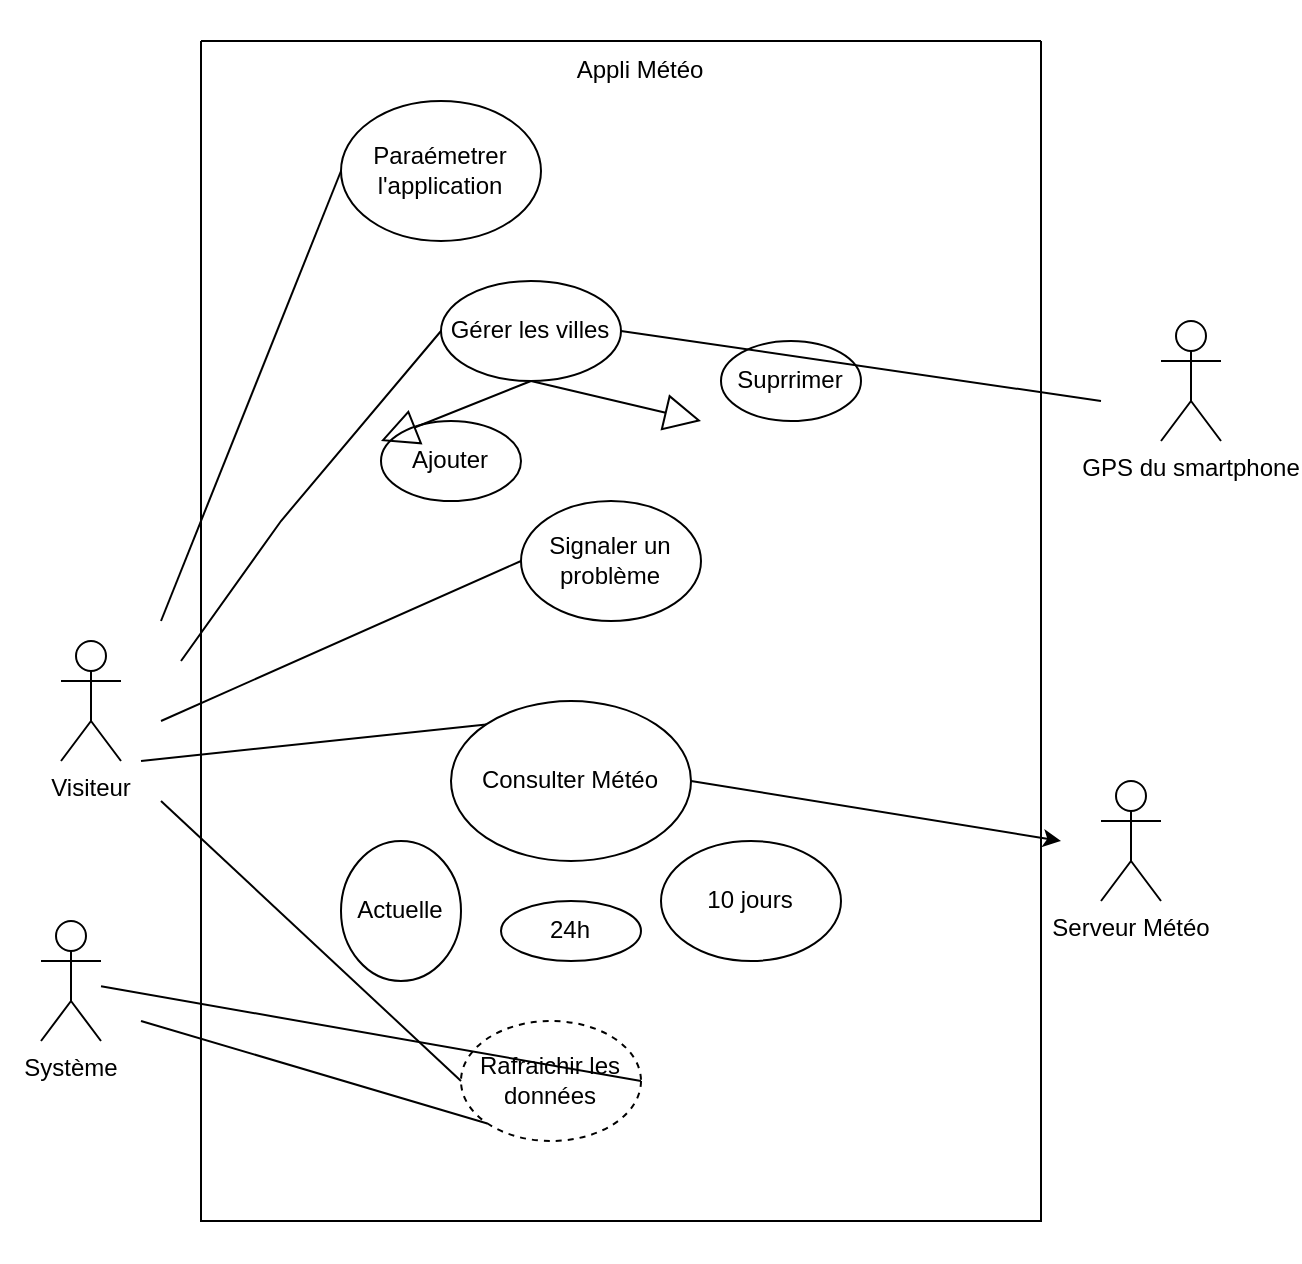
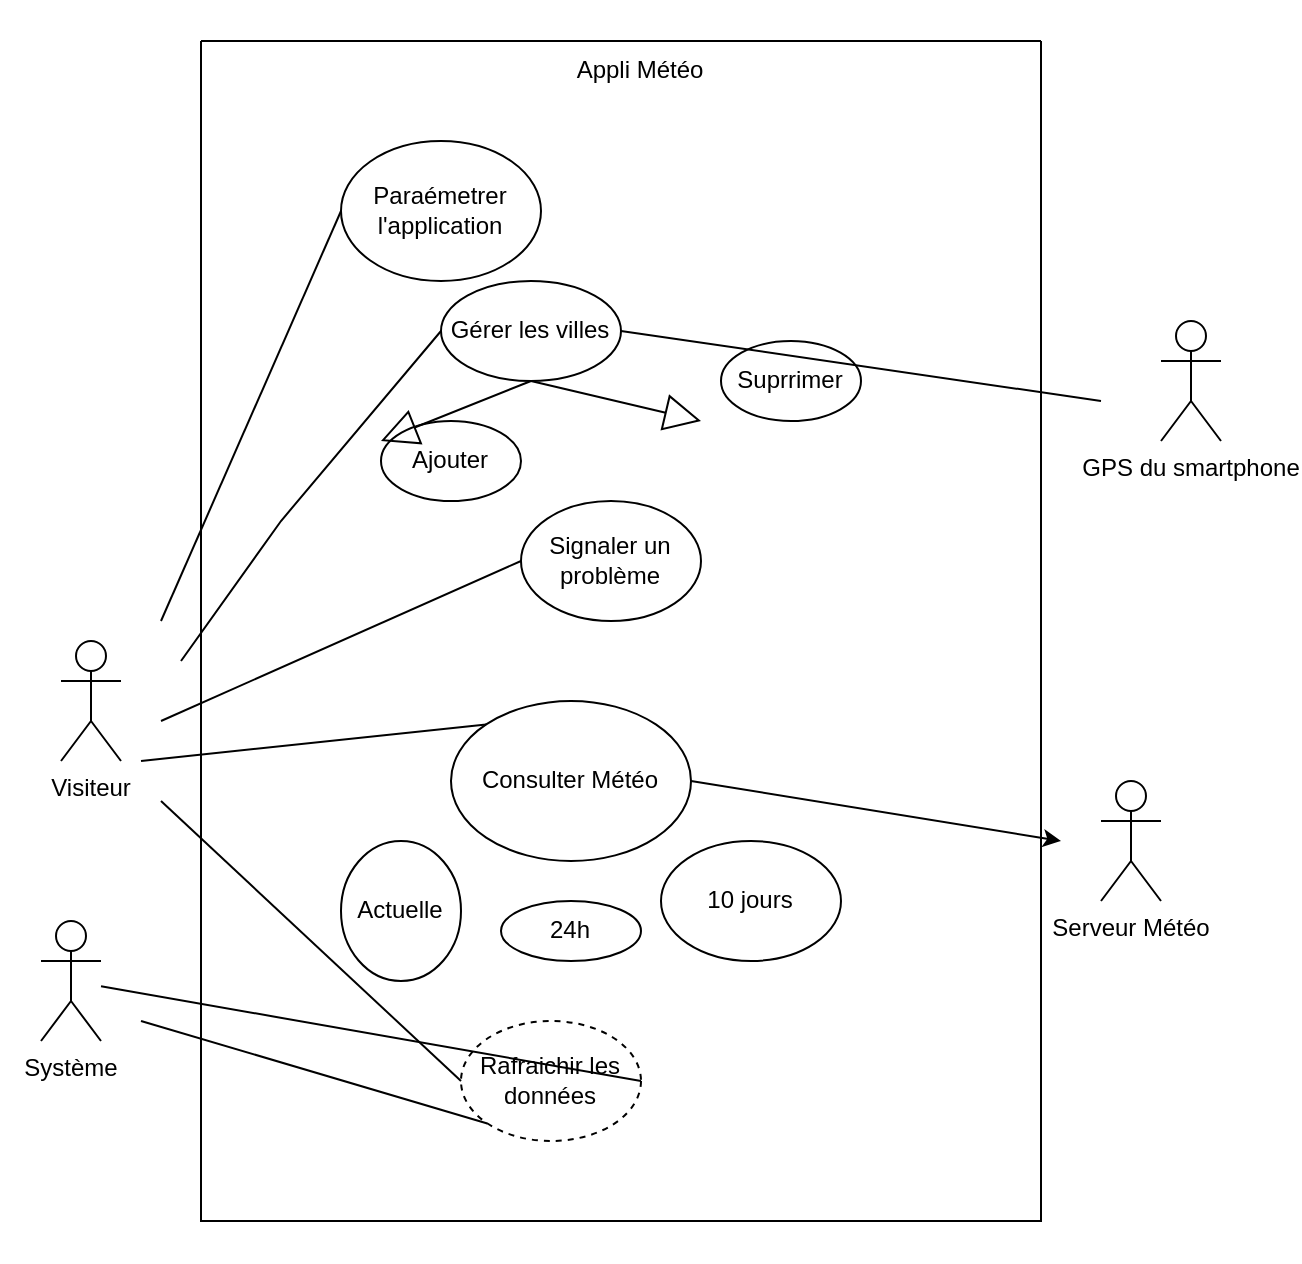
  <mxCell id="0" />
  <mxCell id="1" parent="0" />
  <mxCell id="2" value="" style="swimlane;startSize=0;" vertex="1" parent="1"><mxGeometry x="100" y="20" width="420" height="590" as="geometry" /></mxCell>
- <mxCell id="3" value="Paraémetrer l'application" style="ellipse;whiteSpace=wrap;html=1;" vertex="1" parent="2"><mxGeometry x="70" y="30" width="100" height="70" as="geometry" /></mxCell>
+ <mxCell id="3" value="Paraémetrer l'application" style="ellipse;whiteSpace=wrap;html=1;" vertex="1" parent="2"><mxGeometry x="70" y="50" width="100" height="70" as="geometry" /></mxCell>
  <mxCell id="4" value="Gérer les villes " style="ellipse;whiteSpace=wrap;html=1;" vertex="1" parent="2"><mxGeometry x="120" y="120" width="90" height="50" as="geometry" /></mxCell>
  <mxCell id="5" value="Appli Météo" style="text;html=1;align=center;verticalAlign=middle;whiteSpace=wrap;rounded=0;" vertex="1" parent="2"><mxGeometry x="180" width="80" height="30" as="geometry" /></mxCell>
  <mxCell id="6" value="Suprrimer" style="ellipse;whiteSpace=wrap;html=1;" vertex="1" parent="2"><mxGeometry x="260" y="150" width="70" height="40" as="geometry" /></mxCell>
  <mxCell id="7" value="Ajouter" style="ellipse;whiteSpace=wrap;html=1;" vertex="1" parent="2"><mxGeometry x="90" y="190" width="70" height="40" as="geometry" /></mxCell>
  <mxCell id="8" value="Signaler un problème" style="ellipse;whiteSpace=wrap;html=1;" vertex="1" parent="2"><mxGeometry x="160" y="230" width="90" height="60" as="geometry" /></mxCell>
  <mxCell id="9" value="Actuelle" style="ellipse;whiteSpace=wrap;html=1;" vertex="1" parent="2"><mxGeometry x="70" y="400" width="60" height="70" as="geometry" /></mxCell>
  <mxCell id="10" value="24h" style="ellipse;whiteSpace=wrap;html=1;" vertex="1" parent="2"><mxGeometry x="150" y="430" width="70" height="30" as="geometry" /></mxCell>
  <mxCell id="11" value="10 jours" style="ellipse;whiteSpace=wrap;html=1;" vertex="1" parent="2"><mxGeometry x="230" y="400" width="90" height="60" as="geometry" /></mxCell>
  <mxCell id="12" value="Rafraichir les données" style="ellipse;whiteSpace=wrap;html=1;dashed=1;" vertex="1" parent="2"><mxGeometry x="130" y="490" width="90" height="60" as="geometry" /></mxCell>
  <mxCell id="13" value="Consulter Météo" style="ellipse;whiteSpace=wrap;html=1;" vertex="1" parent="2"><mxGeometry x="125" y="330" width="120" height="80" as="geometry" /></mxCell>
  <mxCell id="14" value="" style="endArrow=none;html=1;rounded=0;entryX=0;entryY=0.5;entryDx=0;entryDy=0;" edge="1" parent="1" target="3"><mxGeometry width="50" height="50" relative="1" as="geometry"><mxPoint x="80" y="310" as="sourcePoint" /><mxPoint x="230" y="300" as="targetPoint" /></mxGeometry></mxCell>
  <mxCell id="15" value="Visiteur" style="shape=umlActor;verticalLabelPosition=bottom;verticalAlign=top;html=1;outlineConnect=0;" vertex="1" parent="1"><mxGeometry x="30" y="320" width="30" height="60" as="geometry" /></mxCell>
  <mxCell id="16" value="" style="endArrow=none;html=1;rounded=0;entryX=0;entryY=0.5;entryDx=0;entryDy=0;" edge="1" parent="1" target="4"><mxGeometry width="50" height="50" relative="1" as="geometry"><mxPoint x="90" y="330" as="sourcePoint" /><mxPoint x="200" y="185" as="targetPoint" /><Array as="points"><mxPoint x="140" y="260" /></Array></mxGeometry></mxCell>
  <mxCell id="17" value="" style="endArrow=block;endSize=16;endFill=0;html=1;rounded=0;exitX=0.5;exitY=1;exitDx=0;exitDy=0;" edge="1" parent="1" source="4"><mxGeometry x="1" y="-198" width="160" relative="1" as="geometry"><mxPoint x="290" y="190" as="sourcePoint" /><mxPoint x="350" y="210" as="targetPoint" /><mxPoint x="150" y="-68" as="offset" /></mxGeometry></mxCell>
  <mxCell id="18" value="" style="endArrow=block;endSize=16;endFill=0;html=1;rounded=0;exitX=0.5;exitY=1;exitDx=0;exitDy=0;" edge="1" parent="1" source="4"><mxGeometry width="160" relative="1" as="geometry"><mxPoint x="290" y="190" as="sourcePoint" /><mxPoint x="190" y="220" as="targetPoint" /></mxGeometry></mxCell>
  <mxCell id="19" value="GPS du smartphone" style="shape=umlActor;verticalLabelPosition=bottom;verticalAlign=top;html=1;outlineConnect=0;" vertex="1" parent="1"><mxGeometry x="580" y="160" width="30" height="60" as="geometry" /></mxCell>
  <mxCell id="20" value="" style="endArrow=none;html=1;rounded=0;exitX=1;exitY=0.5;exitDx=0;exitDy=0;" edge="1" parent="1" source="4"><mxGeometry width="50" height="50" relative="1" as="geometry"><mxPoint x="460" y="250" as="sourcePoint" /><mxPoint x="550" y="200" as="targetPoint" /></mxGeometry></mxCell>
  <mxCell id="21" value="" style="endArrow=none;html=1;rounded=0;entryX=0;entryY=0.5;entryDx=0;entryDy=0;" edge="1" parent="1" target="8"><mxGeometry width="50" height="50" relative="1" as="geometry"><mxPoint x="80" y="360" as="sourcePoint" /><mxPoint x="510" as="targetPoint" y="370" /></mxGeometry></mxCell>
  <mxCell id="22" value="Serveur Météo" style="shape=umlActor;verticalLabelPosition=bottom;verticalAlign=top;html=1;outlineConnect=0;" vertex="1" parent="1"><mxGeometry x="550" y="390" width="30" height="60" as="geometry" /></mxCell>
  <mxCell id="23" value="" style="endArrow=none;html=1;rounded=0;entryX=0;entryY=0;entryDx=0;entryDy=0;" edge="1" parent="1" target="13"><mxGeometry width="50" height="50" relative="1" as="geometry"><mxPoint x="70" y="380" as="sourcePoint" /><mxPoint x="310" y="380" as="targetPoint" /></mxGeometry></mxCell>
  <mxCell id="24" value="" style="endArrow=classic;html=1;rounded=0;exitX=1;exitY=0.5;exitDx=0;exitDy=0;" edge="1" parent="1" source="13"><mxGeometry width="50" height="50" relative="1" as="geometry"><mxPoint x="230" y="430" as="sourcePoint" /><mxPoint x="530" y="420" as="targetPoint" /></mxGeometry></mxCell>
  <mxCell id="25" value="Système" style="shape=umlActor;verticalLabelPosition=bottom;verticalAlign=top;html=1;outlineConnect=0;" vertex="1" parent="1"><mxGeometry x="20" y="460" width="30" height="60" as="geometry" /></mxCell>
  <mxCell id="26" value="" style="endArrow=none;html=1;rounded=0;entryX=0;entryY=0.5;entryDx=0;entryDy=0;" edge="1" parent="1" target="12"><mxGeometry width="50" height="50" relative="1" as="geometry"><mxPoint x="80" y="400" as="sourcePoint" /><mxPoint x="200" y="410" as="targetPoint" /></mxGeometry></mxCell>
  <mxCell id="27" value="" style="endArrow=none;html=1;rounded=0;entryX=0;entryY=1;entryDx=0;entryDy=0;" edge="1" parent="1" target="12"><mxGeometry width="50" height="50" relative="1" as="geometry"><mxPoint x="70" y="510" as="sourcePoint" /><mxPoint x="200" y="410" as="targetPoint" /></mxGeometry></mxCell>
  <mxCell id="28" value="" style="endArrow=none;html=1;rounded=0;exitX=1;exitY=0.5;exitDx=0;exitDy=0;" edge="1" parent="1" source="12" target="25"><mxGeometry width="50" height="50" relative="1" as="geometry"><mxPoint x="30" as="sourcePoint" y="370" /><mxPoint x="80" y="320" as="targetPoint" /></mxGeometry></mxCell>
